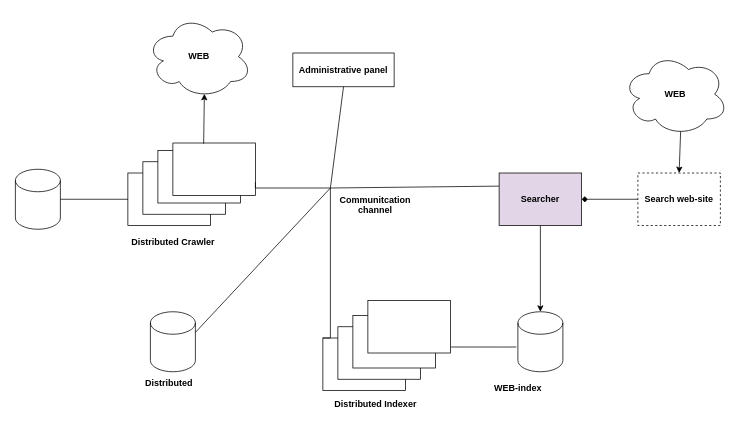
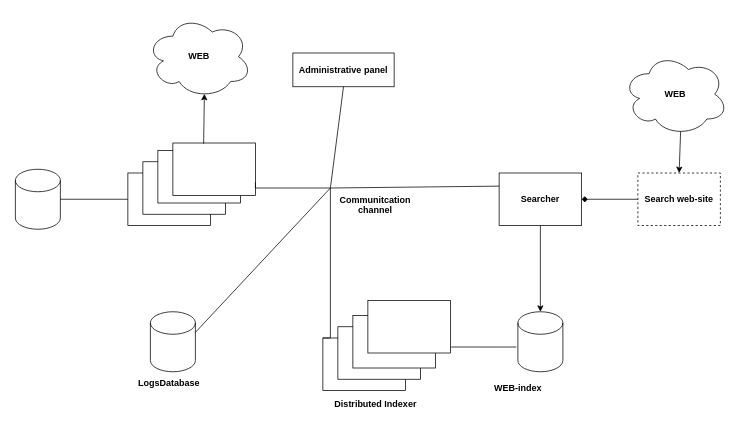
  <mxCell id="0" />
  <mxCell id="1" parent="0" />
  <mxCell id="2" value="Crawler" style="html=1;whiteSpace=wrap;" parent="1" vertex="1"><mxGeometry x="170" y="230" width="110" height="70" as="geometry" /></mxCell>
  <mxCell id="3" value="Crawler" style="html=1;whiteSpace=wrap;" parent="1" vertex="1"><mxGeometry x="190" y="215" width="110" height="70" as="geometry" /></mxCell>
  <mxCell id="4" value="Crawler" style="html=1;whiteSpace=wrap;" parent="1" vertex="1"><mxGeometry x="210" y="200" width="110" height="70" as="geometry" /></mxCell>
  <mxCell id="5" value="" style="html=1;whiteSpace=wrap;" parent="1" vertex="1"><mxGeometry x="230" y="190" width="110" height="70" as="geometry" /></mxCell>
- <mxCell id="6" value="Distributed Crawler" style="text;align=center;fontStyle=1;verticalAlign=middle;spacingLeft=3;spacingRight=3;strokeColor=none;rotatable=0;points=[[0,0.5],[1,0.5]];portConstraint=eastwest;html=1;" parent="1" vertex="1"><mxGeometry x="170" y="310" width="120" height="26" as="geometry" /></mxCell>
  <mxCell id="7" value="" style="shape=cylinder3;whiteSpace=wrap;html=1;boundedLbl=1;backgroundOutline=1;size=15;" parent="1" vertex="1"><mxGeometry x="20" y="225" width="60" height="80" as="geometry" /></mxCell>
  <mxCell id="8" value="&lt;b&gt;WEB&lt;/b&gt;" style="ellipse;shape=cloud;whiteSpace=wrap;html=1;" parent="1" vertex="1"><mxGeometry x="195" y="20" width="140" height="110" as="geometry" /></mxCell>
  <mxCell id="9" value="" style="endArrow=classic;html=1;rounded=0;entryX=0.55;entryY=0.95;entryDx=0;entryDy=0;entryPerimeter=0;exitX=0.373;exitY=0.014;exitDx=0;exitDy=0;exitPerimeter=0;" parent="1" source="5" target="8" edge="1"><mxGeometry width="50" height="50" relative="1" as="geometry"><mxPoint x="220" y="420" as="sourcePoint" /><mxPoint x="270" y="370" as="targetPoint" /></mxGeometry></mxCell>
  <mxCell id="10" value="" style="endArrow=none;html=1;rounded=0;entryX=0;entryY=0.5;entryDx=0;entryDy=0;exitX=1;exitY=0.5;exitDx=0;exitDy=0;exitPerimeter=0;" parent="1" source="7" target="2" edge="1"><mxGeometry width="50" height="50" relative="1" as="geometry"><mxPoint x="60" y="550" as="sourcePoint" /><mxPoint x="110" y="500" as="targetPoint" /></mxGeometry></mxCell>
  <mxCell id="11" value="Crawler" style="html=1;whiteSpace=wrap;" parent="1" vertex="1"><mxGeometry x="430" y="450" width="110" height="70" as="geometry" /></mxCell>
  <mxCell id="12" value="Crawler" style="html=1;whiteSpace=wrap;" parent="1" vertex="1"><mxGeometry x="450" y="435" width="110" height="70" as="geometry" /></mxCell>
  <mxCell id="13" value="Crawler" style="html=1;whiteSpace=wrap;" parent="1" vertex="1"><mxGeometry x="470" y="420" width="110" height="70" as="geometry" /></mxCell>
  <mxCell id="14" value="" style="html=1;whiteSpace=wrap;" parent="1" vertex="1"><mxGeometry x="490" y="400" width="110" height="70" as="geometry" /></mxCell>
  <mxCell id="15" value="Distributed Indexer" style="text;align=center;fontStyle=1;verticalAlign=middle;spacingLeft=3;spacingRight=3;strokeColor=none;rotatable=0;points=[[0,0.5],[1,0.5]];portConstraint=eastwest;html=1;" parent="1" vertex="1"><mxGeometry x="435" y="525" width="130" height="26" as="geometry" /></mxCell>
  <mxCell id="16" value="" style="shape=cylinder3;whiteSpace=wrap;html=1;boundedLbl=1;backgroundOutline=1;size=15;" parent="1" vertex="1"><mxGeometry x="690" y="415" width="60" height="80" as="geometry" /></mxCell>
  <mxCell id="17" value="WEB-index" style="text;align=center;fontStyle=1;verticalAlign=middle;spacingLeft=3;spacingRight=3;strokeColor=none;rotatable=0;points=[[0,0.5],[1,0.5]];portConstraint=eastwest;html=1;" parent="1" vertex="1"><mxGeometry x="650" y="504" width="80" height="26" as="geometry" /></mxCell>
  <mxCell id="18" value="" style="endArrow=none;html=1;rounded=0;entryX=1;entryY=0.75;entryDx=0;entryDy=0;exitX=0;exitY=0;exitDx=0;exitDy=0;edgeStyle=orthogonalEdgeStyle;" parent="1" source="11" target="5" edge="1"><mxGeometry width="50" height="50" relative="1" as="geometry"><mxPoint x="350" y="500" as="sourcePoint" /><mxPoint x="400" y="450" as="targetPoint" /><Array as="points"><mxPoint x="440" y="450" /><mxPoint x="440" y="250" /><mxPoint x="340" y="250" /></Array></mxGeometry></mxCell>
  <mxCell id="19" value="" style="endArrow=none;html=1;rounded=0;exitX=1.009;exitY=0.886;exitDx=0;exitDy=0;entryX=-0.033;entryY=0.588;entryDx=0;entryDy=0;entryPerimeter=0;exitPerimeter=0;" parent="1" source="14" target="16" edge="1"><mxGeometry width="50" height="50" relative="1" as="geometry"><mxPoint x="675" y="620" as="sourcePoint" /><mxPoint x="680" y="480" as="targetPoint" /></mxGeometry></mxCell>
- <mxCell id="20" value="&lt;b&gt;Searcher&lt;/b&gt;" style="html=1;whiteSpace=wrap;fillColor=#e1d5e7;" parent="1" vertex="1"><mxGeometry x="665" y="230" width="110" height="70" as="geometry" /></mxCell>
+ <mxCell id="20" value="&lt;b&gt;Searcher&lt;/b&gt;" style="html=1;whiteSpace=wrap;" parent="1" vertex="1"><mxGeometry x="665" y="230" width="110" height="70" as="geometry" /></mxCell>
  <mxCell id="21" value="" style="endArrow=classic;html=1;rounded=0;exitX=0.5;exitY=1;exitDx=0;exitDy=0;entryX=0.5;entryY=0;entryDx=0;entryDy=0;entryPerimeter=0;" parent="1" source="20" target="16" edge="1"><mxGeometry width="50" height="50" relative="1" as="geometry"><mxPoint x="800" y="570" as="sourcePoint" /><mxPoint x="850" y="520" as="targetPoint" /></mxGeometry></mxCell>
  <mxCell id="22" value="&lt;b&gt;Search web-site&lt;/b&gt;" style="html=1;whiteSpace=wrap;dashed=1;" parent="1" vertex="1"><mxGeometry x="850" y="230" width="110" height="70" as="geometry" /></mxCell>
  <mxCell id="23" value="" style="endArrow=diamond;html=1;rounded=0;entryX=1;entryY=0.5;entryDx=0;entryDy=0;exitX=0;exitY=0.5;exitDx=0;exitDy=0;" parent="1" source="22" target="20" edge="1"><mxGeometry width="50" height="50" relative="1" as="geometry"><mxPoint x="780" y="400" as="sourcePoint" /><mxPoint x="830" y="350" as="targetPoint" /></mxGeometry></mxCell>
  <mxCell id="24" value="&lt;b&gt;Communitcation channel&lt;/b&gt;&lt;div&gt;&lt;br&gt;&lt;/div&gt;" style="text;html=1;align=center;verticalAlign=middle;whiteSpace=wrap;rounded=0;rotation=0;" parent="1" vertex="1"><mxGeometry x="440" y="260" width="120" height="40" as="geometry" /></mxCell>
  <mxCell id="25" value="&lt;b&gt;Administrative panel&lt;/b&gt;" style="html=1;whiteSpace=wrap;" parent="1" vertex="1"><mxGeometry x="390" y="70" width="135" height="45" as="geometry" /></mxCell>
  <mxCell id="26" value="" style="shape=cylinder3;whiteSpace=wrap;html=1;boundedLbl=1;backgroundOutline=1;size=15;" parent="1" vertex="1"><mxGeometry x="200" y="415" width="60" height="80" as="geometry" /></mxCell>
- <mxCell id="27" value="&lt;b&gt;Distributed&lt;/b&gt;" style="text;html=1;align=center;verticalAlign=middle;whiteSpace=wrap;rounded=0;" parent="1" vertex="1"><mxGeometry x="170" y="495" width="110" height="30" as="geometry" /></mxCell>
+ <mxCell id="27" value="&lt;b&gt;LogsDatabase&lt;/b&gt;" style="text;html=1;align=center;verticalAlign=middle;whiteSpace=wrap;rounded=0;" parent="1" vertex="1"><mxGeometry x="170" y="495" width="110" height="30" as="geometry" /></mxCell>
  <mxCell id="28" value="" style="endArrow=none;html=1;rounded=0;exitX=1;exitY=0;exitDx=0;exitDy=27.5;exitPerimeter=0;" parent="1" source="26" edge="1"><mxGeometry width="50" height="50" relative="1" as="geometry"><mxPoint x="240" y="640" as="sourcePoint" /><mxPoint x="440" y="250" as="targetPoint" /></mxGeometry></mxCell>
  <mxCell id="29" value="" style="endArrow=none;html=1;rounded=0;entryX=0;entryY=0.25;entryDx=0;entryDy=0;" parent="1" target="20" edge="1"><mxGeometry width="50" height="50" relative="1" as="geometry"><mxPoint x="440" y="250" as="sourcePoint" /><mxPoint x="460" y="660" as="targetPoint" /></mxGeometry></mxCell>
  <mxCell id="30" value="" style="endArrow=none;html=1;rounded=0;entryX=0.5;entryY=1;entryDx=0;entryDy=0;" parent="1" target="25" edge="1"><mxGeometry width="50" height="50" relative="1" as="geometry"><mxPoint x="440" y="250" as="sourcePoint" /><mxPoint x="290" y="600" as="targetPoint" /></mxGeometry></mxCell>
  <mxCell id="31" value="&lt;b&gt;WEB&lt;/b&gt;" style="ellipse;shape=cloud;whiteSpace=wrap;html=1;" parent="1" vertex="1"><mxGeometry x="830" y="70" width="140" height="110" as="geometry" /></mxCell>
  <mxCell id="32" value="" style="endArrow=classic;html=1;rounded=0;exitX=0.55;exitY=0.95;exitDx=0;exitDy=0;exitPerimeter=0;entryX=0.5;entryY=0;entryDx=0;entryDy=0;" parent="1" source="31" target="22" edge="1"><mxGeometry width="50" height="50" relative="1" as="geometry"><mxPoint x="920" y="420" as="sourcePoint" /><mxPoint x="970" y="370" as="targetPoint" /></mxGeometry></mxCell>
